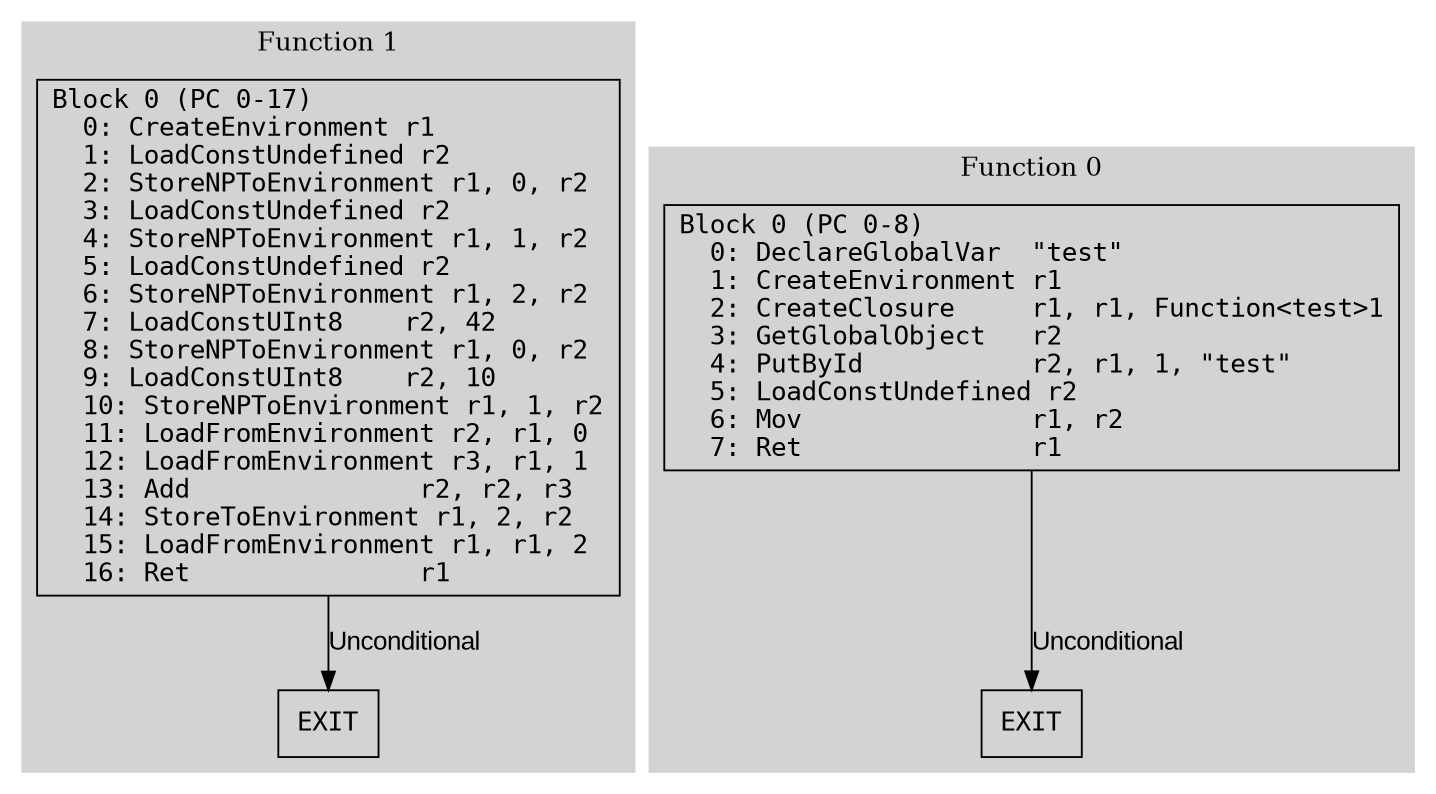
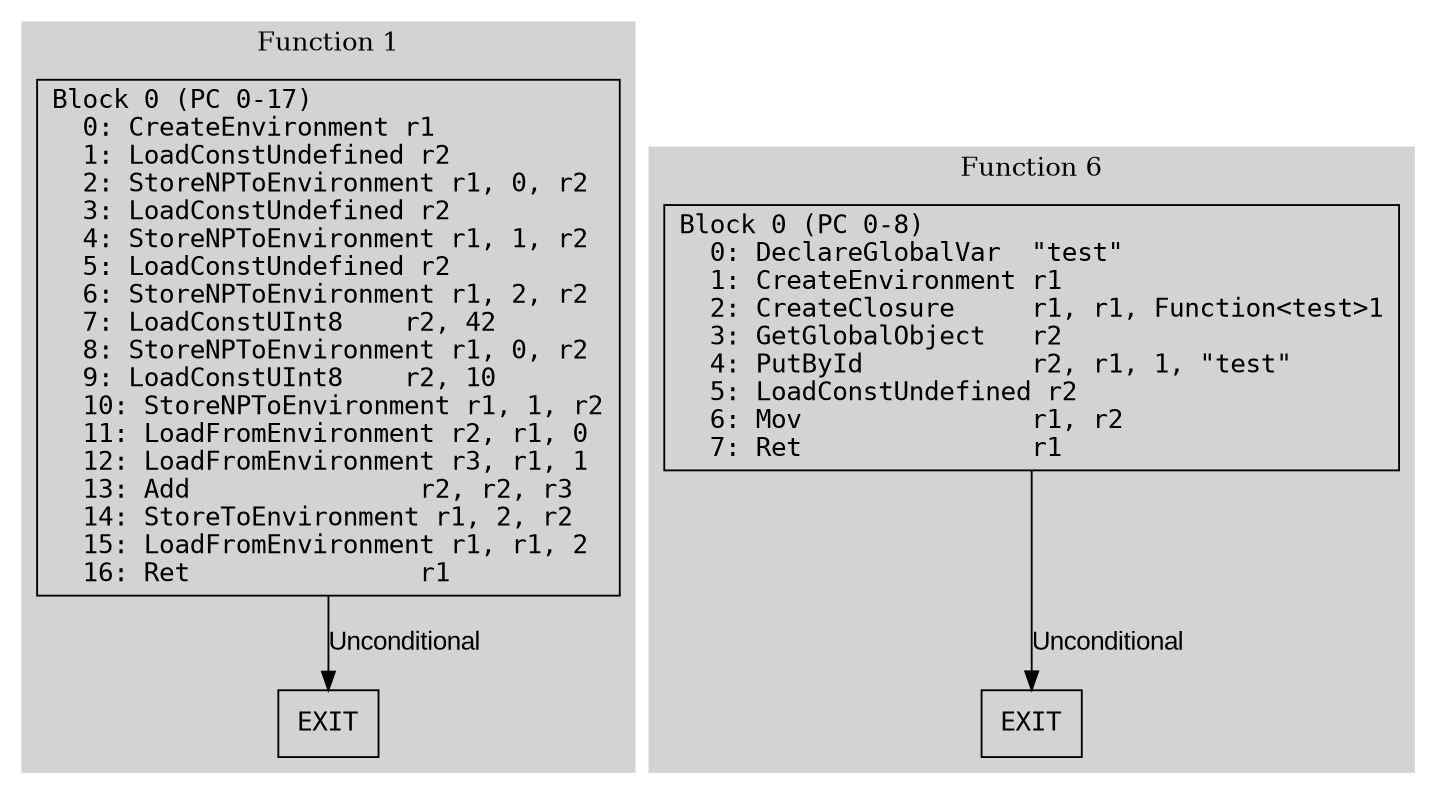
  digraph {
    rankdir=TB
    node [fontname=monospace shape=box]
    edge [color=black fontname=Arial]
    n1 [label="Block 0 (PC 0-17)\l  0: CreateEnvironment r1\l  1: LoadConstUndefined r2\l  2: StoreNPToEnvironment r1, 0, r2\l  3: LoadConstUndefined r2\l  4: StoreNPToEnvironment r1, 1, r2\l  5: LoadConstUndefined r2\l  6: StoreNPToEnvironment r1, 2, r2\l  7: LoadConstUInt8    r2, 42\l  8: StoreNPToEnvironment r1, 0, r2\l  9: LoadConstUInt8    r2, 10\l  10: StoreNPToEnvironment r1, 1, r2\l  11: LoadFromEnvironment r2, r1, 0\l  12: LoadFromEnvironment r3, r1, 1\l  13: Add               r2, r2, r3\l  14: StoreToEnvironment r1, 2, r2\l  15: LoadFromEnvironment r1, r1, 2\l  16: Ret               r1\l"]
    n2 [fillcolor=lightgray label=EXIT style=filled]
    n3 [label="Block 0 (PC 0-8)\l  0: DeclareGlobalVar  \"test\"\l  1: CreateEnvironment r1\l  2: CreateClosure     r1, r1, Function<test>1\l  3: GetGlobalObject   r2\l  4: PutById           r2, r1, 1, \"test\"\l  5: LoadConstUndefined r2\l  6: Mov               r1, r2\l  7: Ret               r1\l"]
    n4 [fillcolor=lightgray label=EXIT style=filled]
    subgraph cluster_1 {
      color=lightgrey
      label="Function 1"
      style=filled
      n1
      n2
    }
    subgraph cluster_2 {
      color=lightgrey
-     label="Function 0"
+     label="Function 6"
      style=filled
      n3
      n4
    }
    n1 -> n2 [label=Unconditional]
    n3 -> n4 [label=Unconditional]
  }
